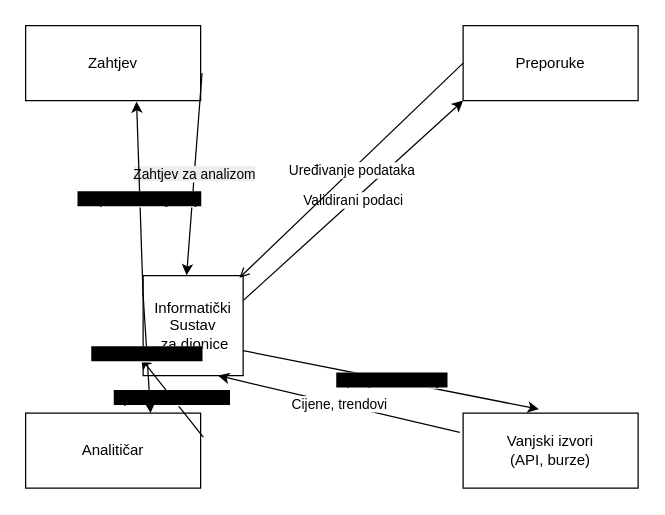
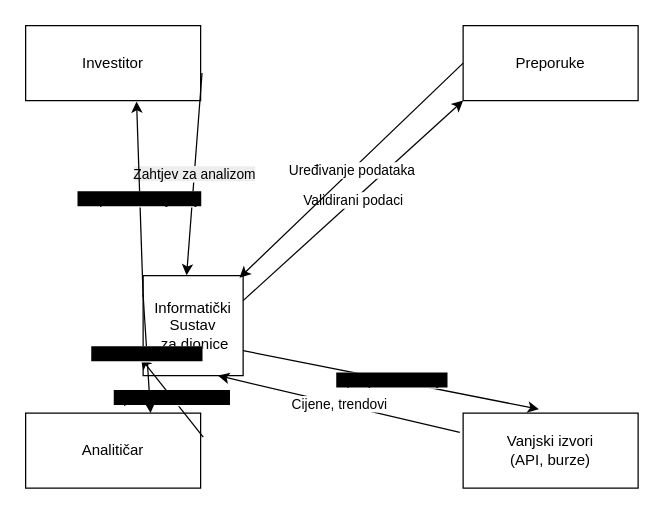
  <mxCell id="0" />
  <mxCell id="1" parent="0" />
  <mxCell id="2" value="&lt;font style=&quot;color: light-dark(rgb(0, 0, 0), rgb(0, 0, 0));&quot;&gt;Informatički&lt;br&gt;Sustav&lt;br&gt;&amp;nbsp;za dionice&lt;/font&gt;" style="whiteSpace=wrap;html=1;aspect=fixed;fillColor=light-dark(#FFFFFF,#7EA6E0);labelBorderColor=none;strokeColor=light-dark(#000000,#000000);" vertex="1" parent="1"><mxGeometry x="114" y="220" width="80" height="80" as="geometry" /></mxCell>
  <mxCell id="3" value="&lt;font style=&quot;color: light-dark(rgb(0, 0, 0), rgb(0, 0, 0)); background-color: light-dark(rgb(255, 255, 255), rgb(255, 255, 255));&quot;&gt;Validirani podaci&lt;/font&gt;" style="endArrow=classic;html=1;rounded=0;strokeColor=light-dark(#000000,#000000);exitX=1;exitY=0.25;exitDx=0;exitDy=0;" edge="1" parent="1" source="2"><mxGeometry width="50" height="50" relative="1" as="geometry"><mxPoint x="294" y="160" as="sourcePoint" /><mxPoint x="370" y="80" as="targetPoint" /></mxGeometry></mxCell>
  <mxCell id="4" value="&lt;font&gt;Preporuke&lt;/font&gt;" style="rounded=0;whiteSpace=wrap;html=1;fontColor=light-dark(#000000,#000000);fillColor=light-dark(#FFFFFF,#7EA6E0);strokeColor=light-dark(#000000,#000000);" vertex="1" parent="1"><mxGeometry x="370" y="20" width="140" height="60" as="geometry" /></mxCell>
- <mxCell id="5" value="&lt;font style=&quot;color: light-dark(rgb(0, 0, 0), rgb(0, 0, 0)); background-color: light-dark(rgb(255, 255, 255), rgb(255, 255, 255));&quot;&gt;Uređivanje podataka&lt;/font&gt;" style="endArrow=open;html=1;rounded=0;entryX=0.964;entryY=0.021;entryDx=0;entryDy=0;entryPerimeter=0;exitX=0;exitY=0.5;exitDx=0;exitDy=0;strokeColor=light-dark(#000000,#000000);" edge="1" parent="1" source="4" target="2"><mxGeometry width="50" height="50" relative="1" as="geometry"><mxPoint x="370" y="20" as="sourcePoint" /><mxPoint x="230" y="130" as="targetPoint" /></mxGeometry></mxCell>
+ <mxCell id="5" value="&lt;font style=&quot;color: light-dark(rgb(0, 0, 0), rgb(0, 0, 0)); background-color: light-dark(rgb(255, 255, 255), rgb(255, 255, 255));&quot;&gt;Uređivanje podataka&lt;/font&gt;" style="endArrow=classic;html=1;rounded=0;entryX=0.964;entryY=0.021;entryDx=0;entryDy=0;entryPerimeter=0;exitX=0;exitY=0.5;exitDx=0;exitDy=0;strokeColor=light-dark(#000000,#000000);" edge="1" parent="1" source="4" target="2"><mxGeometry width="50" height="50" relative="1" as="geometry"><mxPoint x="370" y="20" as="sourcePoint" /><mxPoint x="230" y="130" as="targetPoint" /></mxGeometry></mxCell>
  <mxCell id="6" value="&lt;font&gt;Vanjski izvori&lt;br&gt;(API, burze)&lt;/font&gt;" style="rounded=0;whiteSpace=wrap;html=1;fontColor=light-dark(#000000,#000000);fillColor=light-dark(#FFFFFF,#7EA6E0);strokeColor=light-dark(#000000,#000000);" vertex="1" parent="1"><mxGeometry x="370" y="330" width="140" height="60" as="geometry" /></mxCell>
  <mxCell id="7" value="&lt;font style=&quot;color: light-dark(rgb(0, 0, 0), rgb(0, 0, 0)); background-color: rgb(0, 0, 0);&quot;&gt;Upiti prema API-ju&lt;/font&gt;" style="endArrow=classic;html=1;rounded=0;exitX=1;exitY=0.75;exitDx=0;exitDy=0;entryX=0.433;entryY=-0.052;entryDx=0;entryDy=0;entryPerimeter=0;fillColor=#0050ef;strokeColor=light-dark(#000000,#000000);" edge="1" parent="1" source="2" target="6"><mxGeometry x="0.0" width="50" height="50" relative="1" as="geometry"><mxPoint x="304" y="245" as="sourcePoint" /><mxPoint x="380" y="90" as="targetPoint" /><mxPoint as="offset" /></mxGeometry></mxCell>
  <mxCell id="8" value="&lt;font style=&quot;color: light-dark(rgb(0, 0, 0), rgb(0, 0, 0)); background-color: light-dark(rgb(255, 255, 255), rgb(255, 255, 255));&quot;&gt;Cijene, trendovi&lt;/font&gt;" style="endArrow=classic;html=1;rounded=0;entryX=0.75;entryY=1;entryDx=0;entryDy=0;exitX=-0.019;exitY=0.258;exitDx=0;exitDy=0;exitPerimeter=0;strokeColor=light-dark(#000000,#000000);" edge="1" parent="1" source="6" target="2"><mxGeometry width="50" height="50" relative="1" as="geometry"><mxPoint x="310" y="350" as="sourcePoint" /><mxPoint x="360" y="300" as="targetPoint" /></mxGeometry></mxCell>
- <mxCell id="9" value="&lt;font&gt;Zahtjev&lt;/font&gt;" style="rounded=0;whiteSpace=wrap;html=1;fontColor=light-dark(#000000,#000000);fillColor=light-dark(#FFFFFF,#7EA6E0);strokeColor=light-dark(#000000,#000000);" vertex="1" parent="1"><mxGeometry x="20" y="20" width="140" height="60" as="geometry" /></mxCell>
+ <mxCell id="9" value="&lt;font&gt;Investitor&lt;/font&gt;" style="rounded=0;whiteSpace=wrap;html=1;fontColor=light-dark(#000000,#000000);fillColor=light-dark(#FFFFFF,#7EA6E0);strokeColor=light-dark(#000000,#000000);" vertex="1" parent="1"><mxGeometry x="20" y="20" width="140" height="60" as="geometry" /></mxCell>
  <mxCell id="10" value="&lt;font&gt;Analitičar&lt;/font&gt;" style="rounded=0;whiteSpace=wrap;html=1;fontColor=light-dark(#000000,#000000);fillColor=light-dark(#FFFFFF,#7EA6E0);strokeColor=light-dark(#000000,#000000);" vertex="1" parent="1"><mxGeometry x="20" y="330" width="140" height="60" as="geometry" /></mxCell>
  <mxCell id="11" value="&lt;font style=&quot;color: light-dark(rgb(0, 0, 0), rgb(0, 0, 0)); background-color: rgb(0, 0, 0);&quot;&gt;Upit za teh. analizu&lt;/font&gt;" style="endArrow=classic;html=1;rounded=0;exitX=1.015;exitY=0.321;exitDx=0;exitDy=0;entryX=-0.024;entryY=0.824;entryDx=0;entryDy=0;entryPerimeter=0;fillColor=#0050ef;strokeColor=light-dark(#000000,#000000);exitPerimeter=0;" edge="1" parent="1" source="10" target="2"><mxGeometry x="0.0" width="50" height="50" relative="1" as="geometry"><mxPoint x="90" y="283" as="sourcePoint" /><mxPoint x="217" y="390" as="targetPoint" /><mxPoint as="offset" /></mxGeometry></mxCell>
  <mxCell id="12" value="&lt;font style=&quot;color: light-dark(rgb(0, 0, 0), rgb(0, 0, 0)); background-color: rgb(0, 0, 0);&quot;&gt;Analatički rezultati&lt;/font&gt;" style="endArrow=classic;html=1;rounded=0;exitX=0;exitY=0.188;exitDx=0;exitDy=0;fillColor=#0050ef;strokeColor=light-dark(#000000,#000000);entryX=0.714;entryY=0;entryDx=0;entryDy=0;entryPerimeter=0;exitPerimeter=0;" edge="1" parent="1" source="2" target="10"><mxGeometry x="0.0" width="50" height="50" relative="1" as="geometry"><mxPoint x="100" y="283" as="sourcePoint" /><mxPoint x="150" y="146" as="targetPoint" /><mxPoint as="offset" /></mxGeometry></mxCell>
  <mxCell id="13" value="&lt;font style=&quot;color: light-dark(rgb(0, 0, 0), rgb(0, 0, 0));&quot;&gt;&lt;span style=&quot;background-color: light-dark(rgb(237, 237, 237), rgb(255, 255, 255));&quot;&gt;Zahtjev za analizom&lt;/span&gt;&lt;/font&gt;" style="endArrow=classic;html=1;rounded=0;exitX=1.008;exitY=0.631;exitDx=0;exitDy=0;fillColor=#0050ef;strokeColor=light-dark(#000000,#000000);entryX=0.435;entryY=-0.003;entryDx=0;entryDy=0;entryPerimeter=0;exitPerimeter=0;" edge="1" parent="1" source="9" target="2"><mxGeometry x="0.0" width="50" height="50" relative="1" as="geometry"><mxPoint x="137" y="80" as="sourcePoint" /><mxPoint x="43" y="235" as="targetPoint" /><mxPoint as="offset" /></mxGeometry></mxCell>
  <mxCell id="14" value="&lt;font style=&quot;color: light-dark(rgb(0, 0, 0), rgb(0, 0, 0)); background-color: rgb(0, 0, 0);&quot;&gt;Preporuke, izvještaji&lt;/font&gt;" style="endArrow=classic;html=1;rounded=0;exitX=0;exitY=0.211;exitDx=0;exitDy=0;fillColor=#0050ef;strokeColor=light-dark(#000000,#000000);entryX=0.634;entryY=1.012;entryDx=0;entryDy=0;entryPerimeter=0;exitPerimeter=0;" edge="1" parent="1" source="2" target="9"><mxGeometry x="0.0" width="50" height="50" relative="1" as="geometry"><mxPoint x="234" y="195" as="sourcePoint" /><mxPoint x="140" y="350" as="targetPoint" /><mxPoint as="offset" /></mxGeometry></mxCell>
